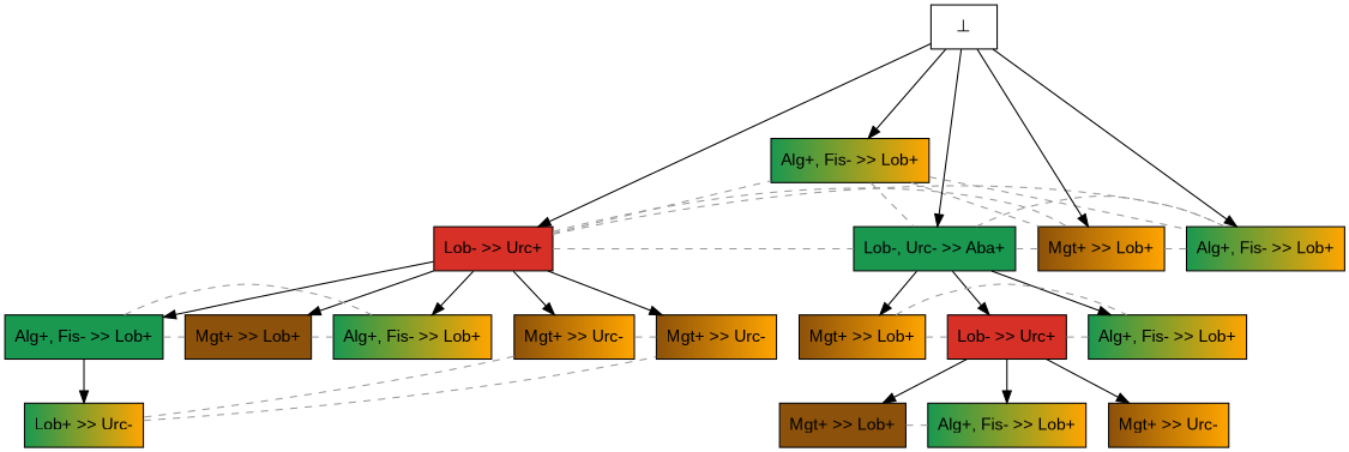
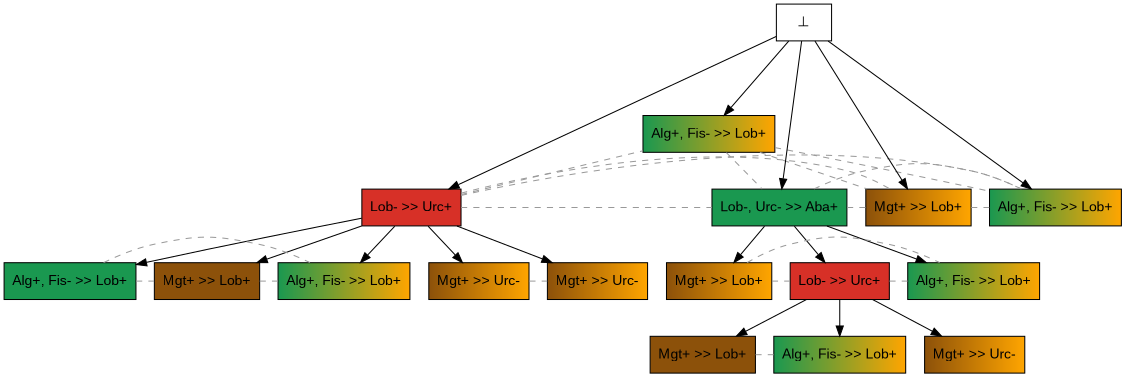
  digraph {
    fontname="Liberation Sans"
    node [color=black fillcolor="#1a9850:orange" shape=box style=filled fontname="Liberation Sans"]
    edge [arrowhead=none color=gray60 constraint=false style=dashed fontname="Liberation Sans"]
    n1 [fillcolor="#d73027:#d73027" label="Lob- >> Urc+"]
    n2 [label="Alg+, Fis- >> Lob+"]
    n3 [fillcolor="#1a9850:#1a9850" label="Lob-, Urc- >> Aba+"]
    n4 [fillcolor="#8c510a:orange" label="Mgt+ >> Lob+"]
    n5 [label="Alg+, Fis- >> Lob+"]
    n6 [fillcolor="#1a9850:#1a9850" label="Alg+, Fis- >> Lob+"]
    n7 [fillcolor="#8c510a:#8c510a" label="Mgt+ >> Lob+"]
    n8 [label="Alg+, Fis- >> Lob+"]
    n9 [fillcolor="#8c510a:orange" label="Mgt+ >> Urc-"]
    n10 [fillcolor="#8c510a:orange" label="Mgt+ >> Urc-"]
    n11 [fillcolor="#8c510a:orange" label="Mgt+ >> Lob+"]
    n12 [fillcolor="#d73027:#d73027" label="Lob- >> Urc+"]
    n13 [label="Alg+, Fis- >> Lob+"]
-   n14 [label="Lob+ >> Urc-"]
    n15 [fillcolor="#8c510a:#8c510a" label="Mgt+ >> Lob+"]
    n16 [label="Alg+, Fis- >> Lob+"]
    n17 [fillcolor="#8c510a:orange" label="Mgt+ >> Urc-"]
    n18 [fillcolor=white label="⊥" color=""]
    n1 -> n2
    n1 -> n3
    n1 -> n4
    n1 -> n5
    n1 -> n6 [minlen=1 arrowhead="" color="" constraint="" style=""]
    n1 -> n7 [minlen=1 arrowhead="" color="" constraint="" style=""]
    n1 -> n8 [minlen=1 arrowhead="" color="" constraint="" style=""]
    n1 -> n9 [minlen=1 arrowhead="" color="" constraint="" style=""]
    n1 -> n10 [minlen=1 arrowhead="" color="" constraint="" style=""]
    n2 -> n3
    n2 -> n4
    n2 -> n5
    n3 -> n4
    n3 -> n5
    n3 -> n11 [minlen=1 arrowhead="" color="" constraint="" style=""]
    n3 -> n12 [minlen=1 arrowhead="" color="" constraint="" style=""]
    n3 -> n13 [minlen=1 arrowhead="" color="" constraint="" style=""]
    n4 -> n5
    n6 -> n7
    n6 -> n8
-   n6 -> n14 [minlen=1 arrowhead="" color="" constraint="" style=""]
    n7 -> n8
    n9 -> n10
-   n9 -> n14
    n11 -> n12
    n11 -> n13
    n12 -> n13
    n12 -> n15 [minlen=1 arrowhead="" color="" constraint="" style=""]
    n12 -> n16 [minlen=1 arrowhead="" color="" constraint="" style=""]
    n12 -> n17 [minlen=1 arrowhead="" color="" constraint="" style=""]
-   n14 -> n10
    n15 -> n16
    n18 -> n1 [minlen=3 arrowhead="" color="" constraint="" style=""]
    n18 -> n2 [minlen=2 arrowhead="" color="" constraint="" style=""]
    n18 -> n3 [minlen=3 arrowhead="" color="" constraint="" style=""]
    n18 -> n4 [minlen=3 arrowhead="" color="" constraint="" style=""]
    n18 -> n5 [minlen=3 arrowhead="" color="" constraint="" style=""]
  }
